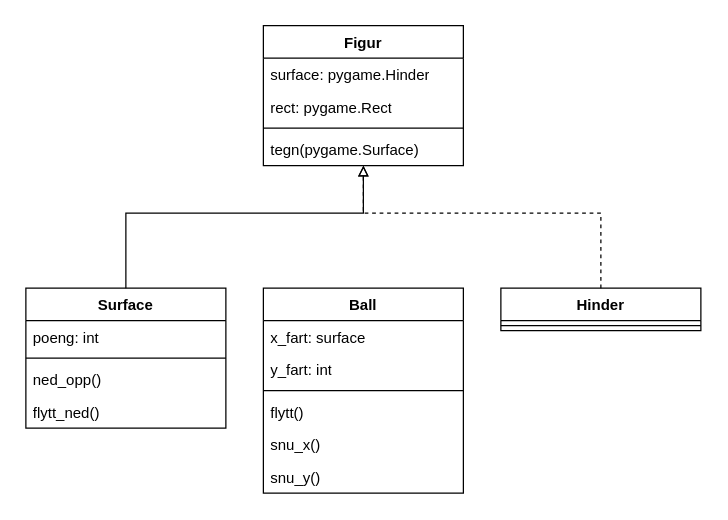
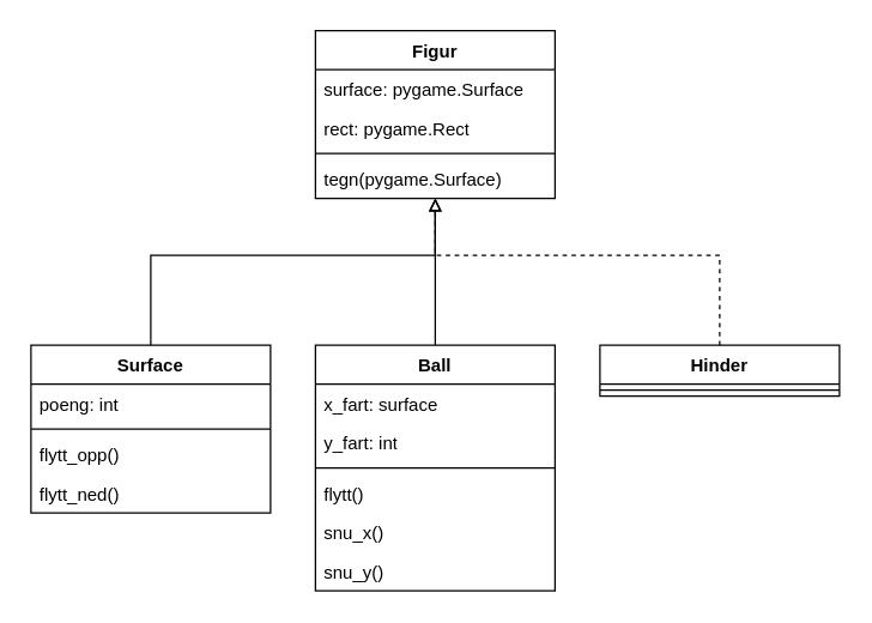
  <mxCell id="0" />
  <mxCell id="1" parent="0" />
  <mxCell id="2" value="Figur" style="swimlane;fontStyle=1;align=center;verticalAlign=top;childLayout=stackLayout;horizontal=1;startSize=26;horizontalStack=0;resizeParent=1;resizeParentMax=0;resizeLast=0;collapsible=1;marginBottom=0;whiteSpace=wrap;html=1;" vertex="1" parent="1"><mxGeometry x="210" y="20" width="160" height="112" as="geometry" /></mxCell>
- <mxCell id="3" value="surface: pygame.Hinder" style="text;strokeColor=none;fillColor=none;align=left;verticalAlign=top;spacingLeft=4;spacingRight=4;overflow=hidden;rotatable=0;points=[[0,0.5],[1,0.5]];portConstraint=eastwest;whiteSpace=wrap;html=1;" vertex="1" parent="2"><mxGeometry y="26" width="160" height="26" as="geometry" /></mxCell>
+ <mxCell id="3" value="surface: pygame.Surface" style="text;strokeColor=none;fillColor=none;align=left;verticalAlign=top;spacingLeft=4;spacingRight=4;overflow=hidden;rotatable=0;points=[[0,0.5],[1,0.5]];portConstraint=eastwest;whiteSpace=wrap;html=1;" vertex="1" parent="2"><mxGeometry y="26" width="160" height="26" as="geometry" /></mxCell>
  <mxCell id="4" value="rect: pygame.Rect" style="text;strokeColor=none;fillColor=none;align=left;verticalAlign=top;spacingLeft=4;spacingRight=4;overflow=hidden;rotatable=0;points=[[0,0.5],[1,0.5]];portConstraint=eastwest;whiteSpace=wrap;html=1;" vertex="1" parent="2"><mxGeometry y="52" width="160" height="26" as="geometry" /></mxCell>
  <mxCell id="5" value="" style="line;strokeWidth=1;fillColor=none;align=left;verticalAlign=middle;spacingTop=-1;spacingLeft=3;spacingRight=3;rotatable=0;labelPosition=right;points=[];portConstraint=eastwest;strokeColor=inherit;" vertex="1" parent="2"><mxGeometry y="78" width="160" height="8" as="geometry" /></mxCell>
  <mxCell id="6" value="tegn(pygame.Surface)" style="text;strokeColor=none;fillColor=none;align=left;verticalAlign=top;spacingLeft=4;spacingRight=4;overflow=hidden;rotatable=0;points=[[0,0.5],[1,0.5]];portConstraint=eastwest;whiteSpace=wrap;html=1;" vertex="1" parent="2"><mxGeometry y="86" width="160" height="26" as="geometry" /></mxCell>
  <mxCell id="7" value="Surface" style="swimlane;fontStyle=1;align=center;verticalAlign=top;childLayout=stackLayout;horizontal=1;startSize=26;horizontalStack=0;resizeParent=1;resizeParentMax=0;resizeLast=0;collapsible=1;marginBottom=0;whiteSpace=wrap;html=1;" vertex="1" parent="1"><mxGeometry x="20" y="230" width="160" height="112" as="geometry" /></mxCell>
  <mxCell id="8" value="poeng: int" style="text;strokeColor=none;fillColor=none;align=left;verticalAlign=top;spacingLeft=4;spacingRight=4;overflow=hidden;rotatable=0;points=[[0,0.5],[1,0.5]];portConstraint=eastwest;whiteSpace=wrap;html=1;" vertex="1" parent="7"><mxGeometry y="26" width="160" height="26" as="geometry" /></mxCell>
  <mxCell id="9" value="" style="line;strokeWidth=1;fillColor=none;align=left;verticalAlign=middle;spacingTop=-1;spacingLeft=3;spacingRight=3;rotatable=0;labelPosition=right;points=[];portConstraint=eastwest;strokeColor=inherit;" vertex="1" parent="7"><mxGeometry y="52" width="160" height="8" as="geometry" /></mxCell>
- <mxCell id="10" value="ned_opp()" style="text;strokeColor=none;fillColor=none;align=left;verticalAlign=top;spacingLeft=4;spacingRight=4;overflow=hidden;rotatable=0;points=[[0,0.5],[1,0.5]];portConstraint=eastwest;whiteSpace=wrap;html=1;" vertex="1" parent="7"><mxGeometry y="60" width="160" height="26" as="geometry" /></mxCell>
+ <mxCell id="10" value="flytt_opp()" style="text;strokeColor=none;fillColor=none;align=left;verticalAlign=top;spacingLeft=4;spacingRight=4;overflow=hidden;rotatable=0;points=[[0,0.5],[1,0.5]];portConstraint=eastwest;whiteSpace=wrap;html=1;" vertex="1" parent="7"><mxGeometry y="60" width="160" height="26" as="geometry" /></mxCell>
  <mxCell id="11" value="flytt_ned()" style="text;strokeColor=none;fillColor=none;align=left;verticalAlign=top;spacingLeft=4;spacingRight=4;overflow=hidden;rotatable=0;points=[[0,0.5],[1,0.5]];portConstraint=eastwest;whiteSpace=wrap;html=1;" vertex="1" parent="7"><mxGeometry y="86" width="160" height="26" as="geometry" /></mxCell>
  <mxCell id="12" value="Ball" style="swimlane;fontStyle=1;align=center;verticalAlign=top;childLayout=stackLayout;horizontal=1;startSize=26;horizontalStack=0;resizeParent=1;resizeParentMax=0;resizeLast=0;collapsible=1;marginBottom=0;whiteSpace=wrap;html=1;" vertex="1" parent="1"><mxGeometry x="210" y="230" width="160" height="164" as="geometry" /></mxCell>
  <mxCell id="13" value="x_fart: surface" style="text;strokeColor=none;fillColor=none;align=left;verticalAlign=top;spacingLeft=4;spacingRight=4;overflow=hidden;rotatable=0;points=[[0,0.5],[1,0.5]];portConstraint=eastwest;whiteSpace=wrap;html=1;" vertex="1" parent="12"><mxGeometry y="26" width="160" height="26" as="geometry" /></mxCell>
  <mxCell id="14" value="y_fart: int" style="text;strokeColor=none;fillColor=none;align=left;verticalAlign=top;spacingLeft=4;spacingRight=4;overflow=hidden;rotatable=0;points=[[0,0.5],[1,0.5]];portConstraint=eastwest;whiteSpace=wrap;html=1;" vertex="1" parent="12"><mxGeometry y="52" width="160" height="26" as="geometry" /></mxCell>
  <mxCell id="15" value="" style="line;strokeWidth=1;fillColor=none;align=left;verticalAlign=middle;spacingTop=-1;spacingLeft=3;spacingRight=3;rotatable=0;labelPosition=right;points=[];portConstraint=eastwest;strokeColor=inherit;" vertex="1" parent="12"><mxGeometry y="78" width="160" height="8" as="geometry" /></mxCell>
  <mxCell id="16" value="flytt()" style="text;strokeColor=none;fillColor=none;align=left;verticalAlign=top;spacingLeft=4;spacingRight=4;overflow=hidden;rotatable=0;points=[[0,0.5],[1,0.5]];portConstraint=eastwest;whiteSpace=wrap;html=1;" vertex="1" parent="12"><mxGeometry y="86" width="160" height="26" as="geometry" /></mxCell>
  <mxCell id="17" value="snu_x()" style="text;strokeColor=none;fillColor=none;align=left;verticalAlign=top;spacingLeft=4;spacingRight=4;overflow=hidden;rotatable=0;points=[[0,0.5],[1,0.5]];portConstraint=eastwest;whiteSpace=wrap;html=1;" vertex="1" parent="12"><mxGeometry y="112" width="160" height="26" as="geometry" /></mxCell>
  <mxCell id="18" value="snu_y()" style="text;strokeColor=none;fillColor=none;align=left;verticalAlign=top;spacingLeft=4;spacingRight=4;overflow=hidden;rotatable=0;points=[[0,0.5],[1,0.5]];portConstraint=eastwest;whiteSpace=wrap;html=1;" vertex="1" parent="12"><mxGeometry y="138" width="160" height="26" as="geometry" /></mxCell>
  <mxCell id="19" value="Hinder" style="swimlane;fontStyle=1;align=center;verticalAlign=top;childLayout=stackLayout;horizontal=1;startSize=26;horizontalStack=0;resizeParent=1;resizeParentMax=0;resizeLast=0;collapsible=1;marginBottom=0;whiteSpace=wrap;html=1;" vertex="1" parent="1"><mxGeometry x="400" y="230" width="160" height="34" as="geometry" /></mxCell>
  <mxCell id="20" value="" style="line;strokeWidth=1;fillColor=none;align=left;verticalAlign=middle;spacingTop=-1;spacingLeft=3;spacingRight=3;rotatable=0;labelPosition=right;points=[];portConstraint=eastwest;strokeColor=inherit;" vertex="1" parent="19"><mxGeometry y="26" width="160" height="8" as="geometry" /></mxCell>
  <mxCell id="21" value="" style="endArrow=block;html=1;rounded=0;exitX=0.5;exitY=0;exitDx=0;exitDy=0;entryX=0.5;entryY=1;entryDx=0;entryDy=0;entryPerimeter=0;endFill=0;" edge="1" parent="1" source="7" target="6"><mxGeometry width="50" height="50" relative="1" as="geometry"><mxPoint x="80" y="490" as="sourcePoint" /><mxPoint x="130" y="440" as="targetPoint" /><Array as="points"><mxPoint x="100" y="170" /><mxPoint x="290" y="170" /></Array></mxGeometry></mxCell>
+ <mxCell id="22" value="" style="endArrow=block;html=1;rounded=0;exitX=0.5;exitY=0;exitDx=0;exitDy=0;entryX=0.5;entryY=1;entryDx=0;entryDy=0;entryPerimeter=0;endFill=0;" edge="1" parent="1" source="12" target="6"><mxGeometry width="50" height="50" relative="1" as="geometry"><mxPoint x="80" y="490" as="sourcePoint" /><mxPoint x="130" y="440" as="targetPoint" /><Array as="points"><mxPoint x="290" y="170" /></Array></mxGeometry></mxCell>
  <mxCell id="23" value="" style="endArrow=block;html=1;rounded=0;entryX=0.5;entryY=1;entryDx=0;entryDy=0;entryPerimeter=0;exitX=0.5;exitY=0;exitDx=0;exitDy=0;endFill=0;dashed=1;" edge="1" parent="1" source="19" target="6"><mxGeometry width="50" height="50" relative="1" as="geometry"><mxPoint x="410" y="170" as="sourcePoint" /><mxPoint x="460" y="120" as="targetPoint" /><Array as="points"><mxPoint x="480" y="170" /><mxPoint x="290" y="170" /></Array></mxGeometry></mxCell>
